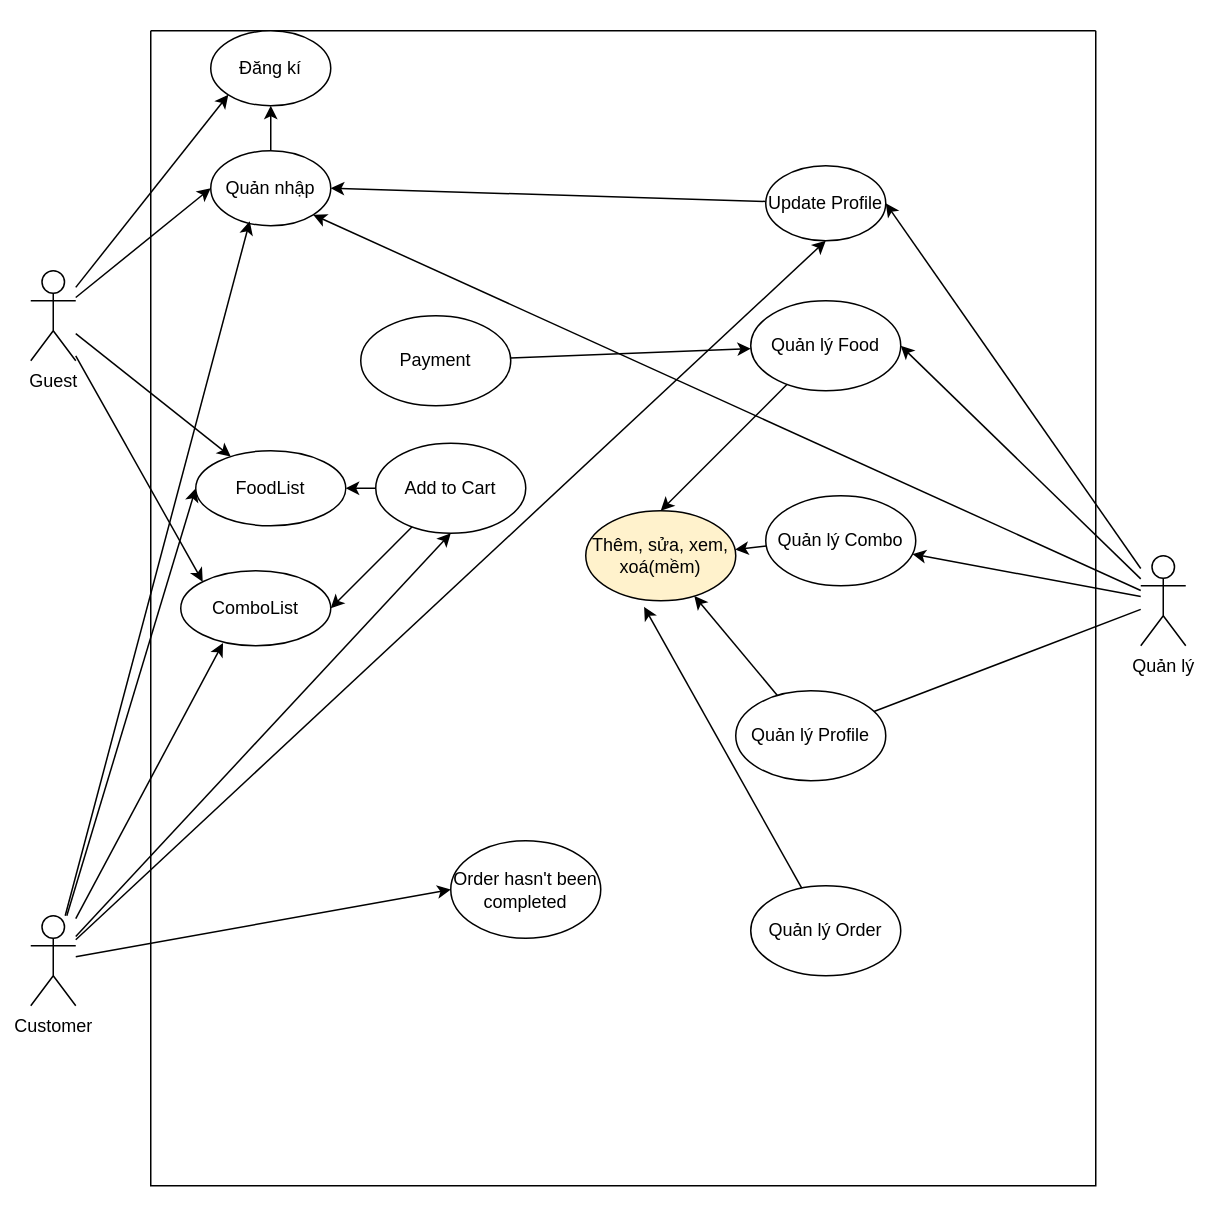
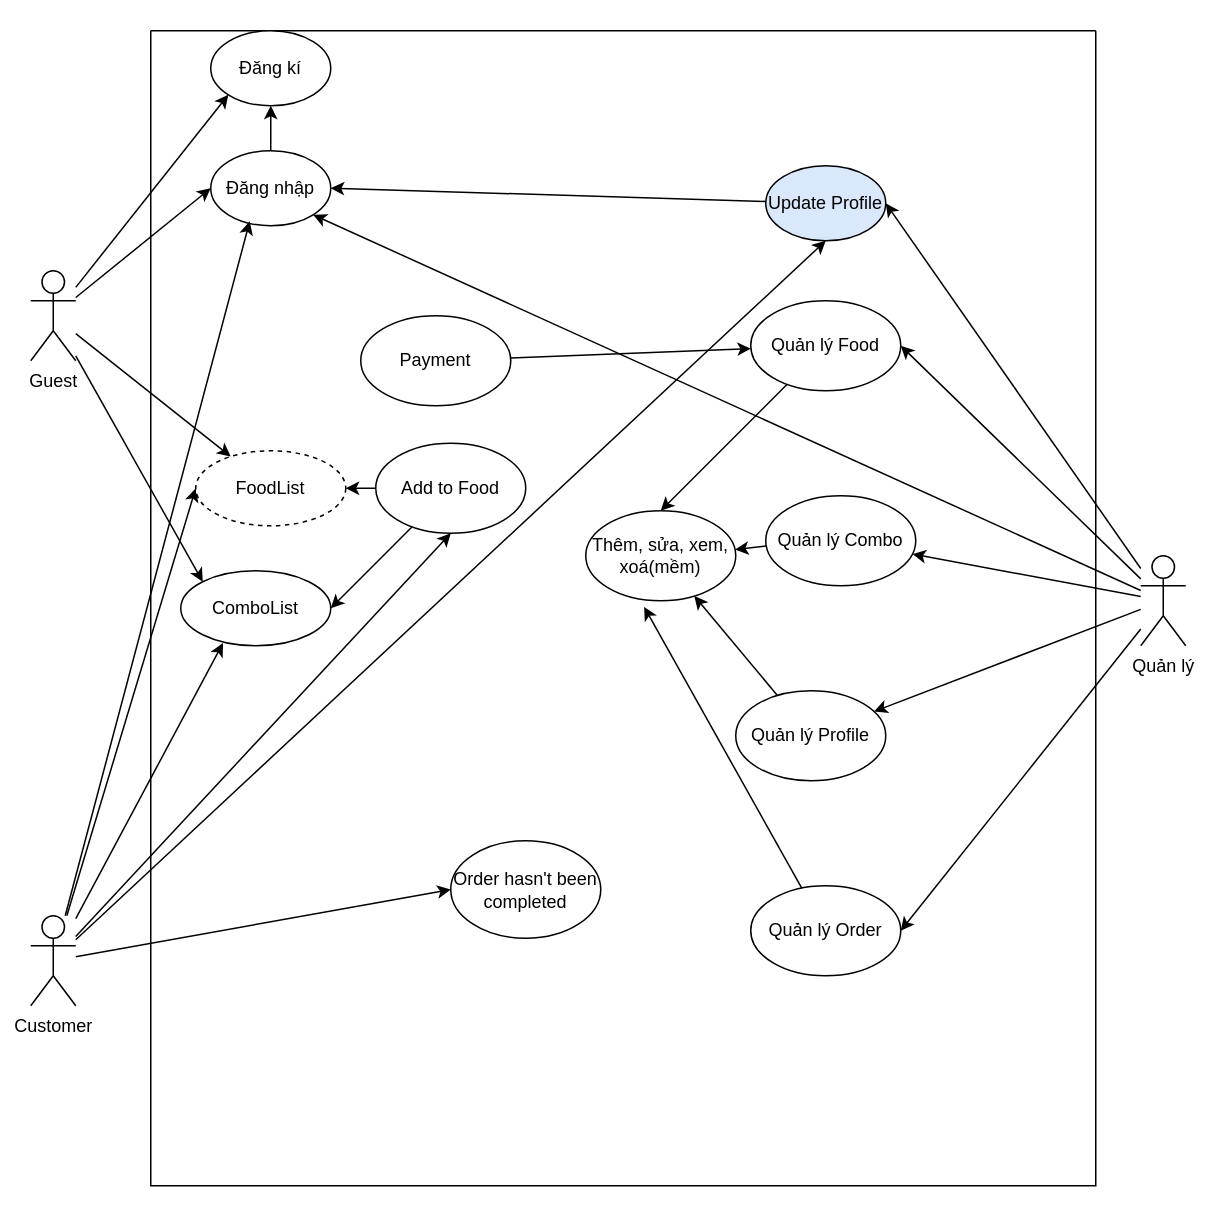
  <mxCell id="0" />
  <mxCell id="1" parent="0" />
  <mxCell id="2" style="rounded=0;orthogonalLoop=1;jettySize=auto;html=1;entryX=1;entryY=0.5;entryDx=0;entryDy=0;" edge="1" parent="1" source="8" target="24"><mxGeometry relative="1" as="geometry" /></mxCell>
  <mxCell id="3" style="rounded=0;orthogonalLoop=1;jettySize=auto;html=1;" edge="1" parent="1" source="8" target="27"><mxGeometry relative="1" as="geometry" /></mxCell>
- <mxCell id="4" style="edgeStyle=none;rounded=0;orthogonalLoop=1;jettySize=auto;html=1;endArrow=none;" edge="1" parent="1" source="8" target="29"><mxGeometry relative="1" as="geometry" /></mxCell>
+ <mxCell id="4" style="edgeStyle=none;rounded=0;orthogonalLoop=1;jettySize=auto;html=1;" edge="1" parent="1" source="8" target="29"><mxGeometry relative="1" as="geometry" /></mxCell>
+ <mxCell id="5" style="edgeStyle=none;rounded=0;orthogonalLoop=1;jettySize=auto;html=1;entryX=1;entryY=0.5;entryDx=0;entryDy=0;" edge="1" parent="1" source="8" target="30"><mxGeometry relative="1" as="geometry" /></mxCell>
  <mxCell id="6" style="edgeStyle=none;rounded=0;orthogonalLoop=1;jettySize=auto;html=1;entryX=1;entryY=0.5;entryDx=0;entryDy=0;" edge="1" parent="1" source="8" target="33"><mxGeometry relative="1" as="geometry" /></mxCell>
  <mxCell id="7" style="edgeStyle=none;rounded=0;orthogonalLoop=1;jettySize=auto;html=1;entryX=1;entryY=1;entryDx=0;entryDy=0;" edge="1" parent="1" source="8" target="21"><mxGeometry relative="1" as="geometry" /></mxCell>
  <mxCell id="8" value="Quản lý" style="shape=umlActor;verticalLabelPosition=bottom;verticalAlign=top;html=1;outlineConnect=0;" vertex="1" parent="1"><mxGeometry x="760" y="370" width="30" height="60" as="geometry" /></mxCell>
  <mxCell id="9" style="rounded=0;orthogonalLoop=1;jettySize=auto;html=1;entryX=0;entryY=0.5;entryDx=0;entryDy=0;" edge="1" parent="1" source="13" target="21"><mxGeometry relative="1" as="geometry" /></mxCell>
  <mxCell id="10" style="edgeStyle=none;rounded=0;orthogonalLoop=1;jettySize=auto;html=1;" edge="1" parent="1" source="13" target="40"><mxGeometry relative="1" as="geometry" /></mxCell>
  <mxCell id="11" style="edgeStyle=none;rounded=0;orthogonalLoop=1;jettySize=auto;html=1;entryX=0;entryY=0;entryDx=0;entryDy=0;" edge="1" parent="1" source="13" target="34"><mxGeometry relative="1" as="geometry" /></mxCell>
  <mxCell id="12" style="edgeStyle=none;rounded=0;orthogonalLoop=1;jettySize=auto;html=1;entryX=0;entryY=1;entryDx=0;entryDy=0;" edge="1" parent="1" source="13" target="22"><mxGeometry relative="1" as="geometry" /></mxCell>
  <mxCell id="13" value="Guest" style="shape=umlActor;verticalLabelPosition=bottom;verticalAlign=top;html=1;outlineConnect=0;" vertex="1" parent="1"><mxGeometry x="20" y="180" width="30" height="60" as="geometry" /></mxCell>
  <mxCell id="14" style="edgeStyle=none;rounded=0;orthogonalLoop=1;jettySize=auto;html=1;entryX=0.5;entryY=1;entryDx=0;entryDy=0;" edge="1" parent="1" source="18" target="33"><mxGeometry relative="1" as="geometry"><mxPoint x="50" y="530" as="targetPoint" /></mxGeometry></mxCell>
  <mxCell id="15" style="edgeStyle=none;rounded=0;orthogonalLoop=1;jettySize=auto;html=1;entryX=0.5;entryY=1;entryDx=0;entryDy=0;" edge="1" parent="1" source="18" target="36"><mxGeometry relative="1" as="geometry" /></mxCell>
  <mxCell id="16" style="edgeStyle=none;rounded=0;orthogonalLoop=1;jettySize=auto;html=1;entryX=0;entryY=0.5;entryDx=0;entryDy=0;" edge="1" parent="1" source="18" target="40"><mxGeometry relative="1" as="geometry" /></mxCell>
  <mxCell id="17" style="edgeStyle=none;rounded=0;orthogonalLoop=1;jettySize=auto;html=1;entryX=0;entryY=0.5;entryDx=0;entryDy=0;" edge="1" parent="1" source="18" target="39"><mxGeometry relative="1" as="geometry" /></mxCell>
  <mxCell id="18" value="Customer" style="shape=umlActor;verticalLabelPosition=bottom;verticalAlign=top;html=1;outlineConnect=0;" vertex="1" parent="1"><mxGeometry x="20" y="610" width="30" height="60" as="geometry" /></mxCell>
  <mxCell id="19" value="" style="swimlane;startSize=0;" vertex="1" parent="1"><mxGeometry x="100" y="20" width="630" height="770" as="geometry" /></mxCell>
  <mxCell id="20" style="rounded=0;orthogonalLoop=1;jettySize=auto;html=1;entryX=0.5;entryY=1;entryDx=0;entryDy=0;" edge="1" parent="19" source="21" target="22"><mxGeometry relative="1" as="geometry" /></mxCell>
- <mxCell id="21" value="Quản nhập" style="ellipse;whiteSpace=wrap;html=1;" vertex="1" parent="19"><mxGeometry x="40" y="80" width="80" height="50" as="geometry" /></mxCell>
+ <mxCell id="21" value="Đăng nhập" style="ellipse;whiteSpace=wrap;html=1;" vertex="1" parent="19"><mxGeometry x="40" y="80" width="80" height="50" as="geometry" /></mxCell>
  <mxCell id="22" value="Đăng kí" style="ellipse;whiteSpace=wrap;html=1;" vertex="1" parent="19"><mxGeometry x="40" width="80" height="50" as="geometry" /></mxCell>
  <mxCell id="23" style="edgeStyle=none;rounded=0;orthogonalLoop=1;jettySize=auto;html=1;entryX=0.5;entryY=0;entryDx=0;entryDy=0;" edge="1" parent="19" source="24" target="25"><mxGeometry relative="1" as="geometry" /></mxCell>
  <mxCell id="24" value="Quản lý Food" style="ellipse;whiteSpace=wrap;html=1;" vertex="1" parent="19"><mxGeometry x="400" y="180" width="100" height="60" as="geometry" /></mxCell>
- <mxCell id="25" value="Thêm, sửa, xem, xoá(mềm)" style="ellipse;whiteSpace=wrap;html=1;fillColor=#fff2cc;" vertex="1" parent="19"><mxGeometry x="290" y="320" width="100" height="60" as="geometry" /></mxCell>
+ <mxCell id="25" value="Thêm, sửa, xem, xoá(mềm)" style="ellipse;whiteSpace=wrap;html=1;" vertex="1" parent="19"><mxGeometry x="290" y="320" width="100" height="60" as="geometry" /></mxCell>
  <mxCell id="26" style="edgeStyle=none;rounded=0;orthogonalLoop=1;jettySize=auto;html=1;" edge="1" parent="19" source="27" target="25"><mxGeometry relative="1" as="geometry" /></mxCell>
  <mxCell id="27" value="Quản lý Combo" style="ellipse;whiteSpace=wrap;html=1;" vertex="1" parent="19"><mxGeometry x="410" y="310" width="100" height="60" as="geometry" /></mxCell>
  <mxCell id="28" style="edgeStyle=none;rounded=0;orthogonalLoop=1;jettySize=auto;html=1;" edge="1" parent="19" source="29" target="25"><mxGeometry relative="1" as="geometry" /></mxCell>
  <mxCell id="29" value="Quản lý Profile" style="ellipse;whiteSpace=wrap;html=1;" vertex="1" parent="19"><mxGeometry x="390" y="440" width="100" height="60" as="geometry" /></mxCell>
  <mxCell id="30" value="Quản lý Order" style="ellipse;whiteSpace=wrap;html=1;" vertex="1" parent="19"><mxGeometry x="400" y="570" width="100" height="60" as="geometry" /></mxCell>
  <mxCell id="31" style="edgeStyle=none;rounded=0;orthogonalLoop=1;jettySize=auto;html=1;entryX=0.389;entryY=1.067;entryDx=0;entryDy=0;entryPerimeter=0;" edge="1" parent="19" source="30" target="25"><mxGeometry relative="1" as="geometry" /></mxCell>
  <mxCell id="32" style="edgeStyle=none;rounded=0;orthogonalLoop=1;jettySize=auto;html=1;entryX=1;entryY=0.5;entryDx=0;entryDy=0;" edge="1" parent="19" source="33" target="21"><mxGeometry relative="1" as="geometry" /></mxCell>
- <mxCell id="33" value="Update Profile" style="ellipse;whiteSpace=wrap;html=1;" vertex="1" parent="19"><mxGeometry x="410" y="90" width="80" height="50" as="geometry" /></mxCell>
+ <mxCell id="33" value="Update Profile" style="ellipse;whiteSpace=wrap;html=1;fillColor=#dae8fc;" vertex="1" parent="19"><mxGeometry x="410" y="90" width="80" height="50" as="geometry" /></mxCell>
  <mxCell id="34" value="ComboList" style="ellipse;whiteSpace=wrap;html=1;" vertex="1" parent="19"><mxGeometry x="20" y="360" width="100" height="50" as="geometry" /></mxCell>
  <mxCell id="35" style="edgeStyle=none;rounded=0;orthogonalLoop=1;jettySize=auto;html=1;entryX=1;entryY=0.5;entryDx=0;entryDy=0;" edge="1" parent="19" source="36" target="34"><mxGeometry relative="1" as="geometry" /></mxCell>
- <mxCell id="36" value="Add to Cart" style="ellipse;whiteSpace=wrap;html=1;" vertex="1" parent="19"><mxGeometry x="150" y="275" width="100" height="60" as="geometry" /></mxCell>
+ <mxCell id="36" value="Add to Food" style="ellipse;whiteSpace=wrap;html=1;" vertex="1" parent="19"><mxGeometry x="150" y="275" width="100" height="60" as="geometry" /></mxCell>
  <mxCell id="37" style="edgeStyle=none;rounded=0;orthogonalLoop=1;jettySize=auto;html=1;" edge="1" parent="19" source="38" target="24"><mxGeometry relative="1" as="geometry" /></mxCell>
  <mxCell id="38" value="Payment" style="ellipse;whiteSpace=wrap;html=1;" vertex="1" parent="19"><mxGeometry x="140" y="190" width="100" height="60" as="geometry" /></mxCell>
  <mxCell id="39" value="Order hasn't been completed" style="ellipse;whiteSpace=wrap;html=1;" vertex="1" parent="19"><mxGeometry x="200" y="540" width="100" height="65" as="geometry" /></mxCell>
- <mxCell id="40" value="FoodList" style="ellipse;whiteSpace=wrap;html=1;" vertex="1" parent="19"><mxGeometry x="30" y="280" width="100" height="50" as="geometry" /></mxCell>
+ <mxCell id="40" value="FoodList" style="ellipse;whiteSpace=wrap;html=1;dashed=1;" vertex="1" parent="19"><mxGeometry x="30" y="280" width="100" height="50" as="geometry" /></mxCell>
  <mxCell id="41" style="edgeStyle=none;rounded=0;orthogonalLoop=1;jettySize=auto;html=1;" edge="1" parent="19" source="36" target="40"><mxGeometry relative="1" as="geometry" /></mxCell>
  <mxCell id="42" style="edgeStyle=none;rounded=0;orthogonalLoop=1;jettySize=auto;html=1;entryX=0.282;entryY=0.963;entryDx=0;entryDy=0;entryPerimeter=0;" edge="1" parent="1" source="18" target="34"><mxGeometry relative="1" as="geometry" /></mxCell>
  <mxCell id="43" style="edgeStyle=none;rounded=0;orthogonalLoop=1;jettySize=auto;html=1;entryX=0.325;entryY=0.94;entryDx=0;entryDy=0;entryPerimeter=0;" edge="1" parent="1" source="18" target="21"><mxGeometry relative="1" as="geometry" /></mxCell>
